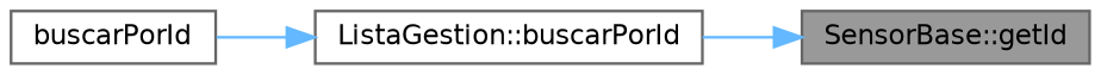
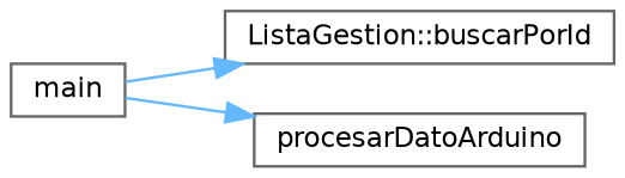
  digraph {
    rankdir=RL
    node [color=grey40 fillcolor=white fontname=Helvetica fontsize=10 shape=box style=filled]
    edge [color=steelblue1 dir=back fontname=Helvetica fontsize=10 labelfontname=Helvetica labelfontsize=10 style=solid]
-   n1 [color=gray40 fillcolor=grey60 fontcolor=black height=0.2 label="SensorBase::getId" width=0.4]
    n2 [height=0.2 label="ListaGestion::buscarPorId" width=0.4]
-   n3 [height=0.2 label=buscarPorId width=0.4]
-   n1 -> n2
+   n3 [height=0.2 label=main width=0.4]
+   n4 [height=0.2 label=procesarDatoArduino width=0.4]
    n2 -> n3
+   n4 -> n3
  }
